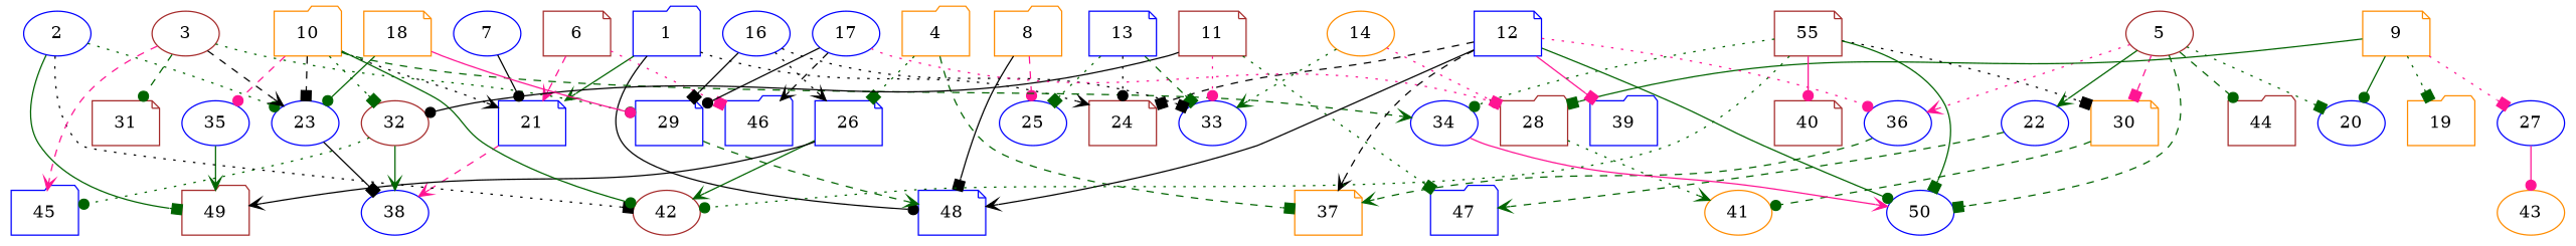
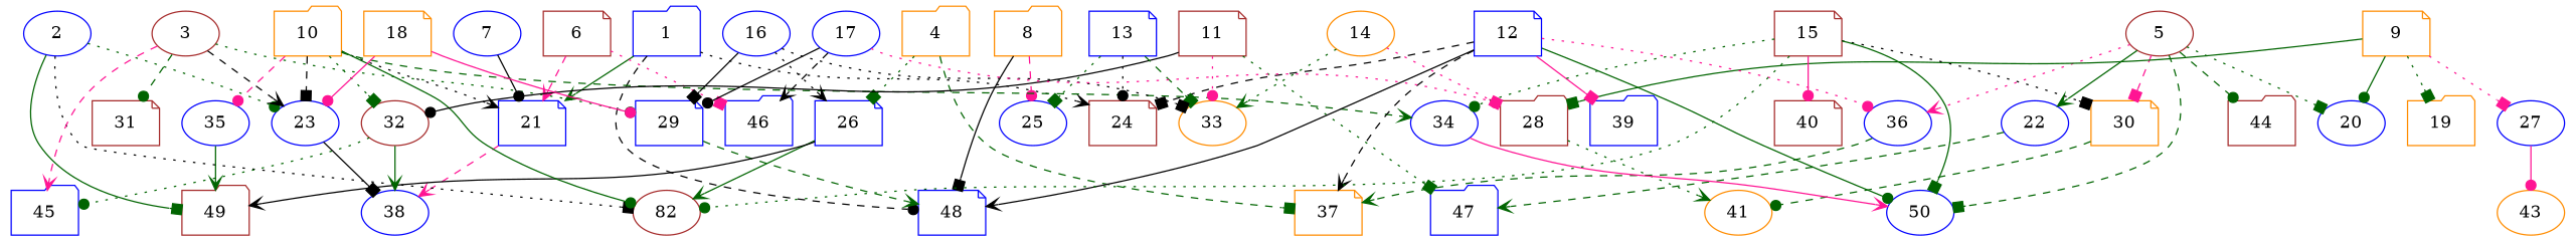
  digraph {
    node [alpha=0.13 color=blue shape=ellipse]
    edge [arrowhead=dot color=darkgreen style=dotted]
    1 [alpha=0.11 shape=folder]
    21 [alpha=0.01 shape=note]
    24 [alpha=0.20 color=brown shape=note]
    48 [alpha=0.11 shape=note]
    38 [alpha=0.07]
    2 [alpha=0.19]
    23 [alpha=0.04]
-   42 [color=brown]
+   42 [color=brown label=82]
    49 [alpha=0.00 color=brown shape=folder]
    3 [alpha=0.11 color=brown]
    29 [shape=note]
    31 [alpha=0.15 color=brown shape=note]
    45 [alpha=0.05 shape=folder]
    4 [color=darkorange shape=folder]
    26 [alpha=0.03 shape=note]
    37 [alpha=0.19 color=darkorange shape=note]
    5 [alpha=0.12 color=brown]
    20 [alpha=0.05]
    22 [alpha=0.10]
    30 [color=darkorange shape=note]
    36 [alpha=0.06]
    44 [alpha=0.12 color=brown shape=folder]
    50 [alpha=0.19]
    47 [alpha=0.08 shape=folder]
    41 [alpha=0.06 color=darkorange]
    6 [alpha=0.20 color=brown shape=note]
    46 [alpha=0.18 shape=folder]
    7 [alpha=0.10]
    8 [alpha=0.08 color=darkorange shape=folder]
    25 [alpha=0.19]
    9 [alpha=0.03 color=darkorange shape=note]
    19 [alpha=0.06 color=darkorange shape=folder]
    27 [alpha=0.10]
    28 [alpha=0.05 color=brown shape=folder]
    43 [alpha=0.18 color=darkorange]
    10 [alpha=0.07 color=darkorange shape=folder]
    32 [alpha=0.15 color=brown]
    34 [alpha=0.02]
    35 [alpha=0.17]
    11 [alpha=0.08 color=brown shape=note]
-   33 [alpha=0.01]
+   33 [alpha=0.01 color=darkorange]
    12 [alpha=0.02 shape=note]
    39 [alpha=0.12 shape=folder]
    13 [alpha=0.15 shape=note]
    14 [alpha=0.12 color=darkorange]
-   15 [color=brown shape=note label=55]
+   15 [color=brown shape=note]
    40 [alpha=0.14 color=brown shape=note]
    16 [alpha=0.05]
    17
    18 [alpha=0.08 color=darkorange shape=note]
    1 -> 21 [arrowhead=vee style=solid]
    1 -> 24 [arrowhead=vee color=black]
-   1 -> 48 [color=black style=solid]
+   1 -> 48 [color=black style=dashed]
    21 -> 38 [arrowhead=vee color=deeppink style=dashed]
    2 -> 23
    2 -> 42 [arrowhead=box color=black]
    2 -> 49 [arrowhead=box style=solid]
    23 -> 38 [arrowhead=box color=black style=solid]
    3 -> 23 [arrowhead=vee color=black style=dashed]
    3 -> 29
    3 -> 31 [style=dashed]
    3 -> 45 [arrowhead=vee color=deeppink style=dashed]
    29 -> 48 [arrowhead=vee style=dashed]
    4 -> 26 [arrowhead=box]
    4 -> 37 [arrowhead=box style=dashed]
    26 -> 42 [arrowhead=vee style=solid]
    26 -> 49 [arrowhead=vee color=black style=solid]
    5 -> 20 [arrowhead=box]
    5 -> 22 [arrowhead=vee style=solid]
    5 -> 30 [arrowhead=box color=deeppink style=dashed]
    5 -> 36 [arrowhead=vee color=deeppink]
    5 -> 44 [style=dashed]
    5 -> 50 [arrowhead=box style=dashed]
    22 -> 47 [arrowhead=vee style=dashed]
    30 -> 41 [style=dashed]
    36 -> 37 [arrowhead=vee style=dashed]
    6 -> 21 [arrowhead=vee color=deeppink style=dashed]
    6 -> 46 [arrowhead=box color=deeppink]
    7 -> 21 [color=black style=solid]
    8 -> 48 [arrowhead=box color=black style=solid]
    8 -> 25 [color=deeppink style=dashed]
    9 -> 20 [style=solid]
    9 -> 19 [arrowhead=box]
    9 -> 27 [arrowhead=box color=deeppink]
    9 -> 28 [arrowhead=box style=solid]
    27 -> 43 [color=deeppink style=solid]
    28 -> 41 [arrowhead=vee]
    10 -> 21 [arrowhead=vee color=black]
    10 -> 23 [arrowhead=box color=black style=dashed]
    10 -> 42 [style=solid]
    10 -> 32 [arrowhead=box]
    10 -> 34 [arrowhead=vee style=dashed]
    10 -> 35 [color=deeppink style=dashed]
    32 -> 38 [arrowhead=vee style=solid]
    32 -> 45
    34 -> 50 [arrowhead=vee color=deeppink style=solid]
    35 -> 49 [arrowhead=vee style=solid]
    11 -> 47 [arrowhead=box]
    11 -> 32 [color=black style=solid]
    11 -> 33 [color=deeppink]
    12 -> 24 [arrowhead=box color=black style=dashed]
    12 -> 48 [arrowhead=vee color=black style=solid]
    12 -> 37 [arrowhead=vee color=black style=dashed]
    12 -> 36 [color=deeppink]
    12 -> 50 [style=solid]
    12 -> 39 [arrowhead=box color=deeppink style=solid]
    13 -> 24 [color=black]
    13 -> 25 [arrowhead=box]
    13 -> 33 [arrowhead=box style=dashed]
    14 -> 28 [arrowhead=box color=deeppink]
    14 -> 33 [arrowhead=vee]
    15 -> 42
    15 -> 30 [arrowhead=box color=black]
    15 -> 50 [arrowhead=box style=solid]
    15 -> 34
    15 -> 40 [color=deeppink style=solid]
    16 -> 29 [arrowhead=box color=black style=solid]
    16 -> 26 [arrowhead=vee color=black]
    16 -> 33 [arrowhead=box color=black]
    17 -> 29 [color=black style=solid]
    17 -> 46 [arrowhead=vee color=black style=dashed]
    17 -> 28 [color=deeppink]
-   18 -> 23 [style=solid]
+   18 -> 23 [color=deeppink style=solid]
    18 -> 29 [color=deeppink style=solid]
  }
